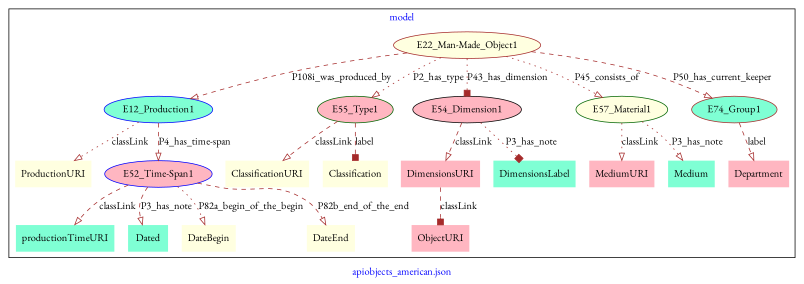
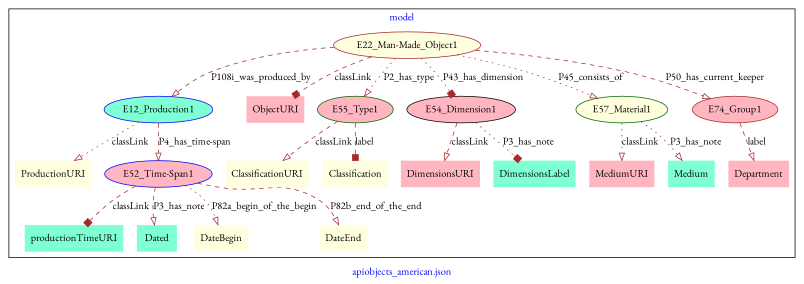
  digraph {
    fontcolor=blue
    fontname="EB Garamond"
    label="apiobjects_american.json"
    remincross=true
    node [color=blue fillcolor=lightpink fontname="EB Garamond" style=filled shape=plaintext]
    edge [arrowhead=onormal color=brown fontcolor=black fontname="EB Garamond" style=dashed]
    n1 [fillcolor=aquamarine label=E12_Production1 shape=""]
    n2 [color=brown fillcolor=lightyellow label=ProductionURI]
    n3 [label="E52_Time-Span1" shape=""]
    n4 [color=brown fillcolor=lightyellow label="E22_Man-Made_Object1" shape=""]
    n5 [label=ObjectURI]
    n6 [color=darkgreen label=E55_Type1 shape=""]
    n7 [color=black label=E54_Dimension1 shape=""]
    n8 [color=darkgreen fillcolor=lightyellow label=E57_Material1 shape=""]
-   n9 [color=brown fillcolor=aquamarine label=E74_Group1 shape=""]
+   n9 [color=brown label=E74_Group1 shape=""]
    n10 [color=brown fillcolor=aquamarine label=productionTimeURI]
    n11 [color=darkgreen fillcolor=aquamarine label=Dated]
    n12 [color=black fillcolor=lightyellow label=DateBegin]
    n13 [fillcolor=lightyellow label=DateEnd]
    n14 [color=darkgreen label=DimensionsURI]
    n15 [fillcolor=aquamarine label=DimensionsLabel]
    n16 [fillcolor=lightyellow label=ClassificationURI]
    n17 [color=darkgreen fillcolor=lightyellow label=Classification]
    n18 [color=brown label=MediumURI]
    n19 [color=darkgreen fillcolor=aquamarine label=Medium]
    n20 [color=black label=Department]
    subgraph cluster_1 {
      label=model
      n1
      n2
      n3
      n4
      n5
      n6
      n7
      n8
      n9
      n10
      n11
      n12
      n13
      n14
      n15
      n16
      n17
      n18
      n19
      n20
    }
    n1 -> n2 [label=classLink style=dotted]
    n1 -> n3 [label="P4_has_time-span"]
-   n3 -> n10 [label=classLink]
+   n3 -> n10 [arrowhead=box label=classLink]
    n3 -> n11 [label=P3_has_note]
    n3 -> n12 [label=P82a_begin_of_the_begin style=dotted]
    n3 -> n13 [label=P82b_end_of_the_end]
    n4 -> n1 [label=P108i_was_produced_by]
-   n14 -> n5 [arrowhead=box label=classLink]
+   n4 -> n5 [arrowhead=box label=classLink]
    n4 -> n6 [label=P2_has_type style=dotted]
    n4 -> n7 [arrowhead=box label=P43_has_dimension style=dotted]
    n4 -> n8 [label=P45_consists_of style=dotted]
    n4 -> n9 [label=P50_has_current_keeper]
    n6 -> n16 [label=classLink]
    n6 -> n17 [arrowhead=box label=label]
    n7 -> n14 [label=classLink]
    n7 -> n15 [arrowhead=box label=P3_has_note style=dotted]
    n8 -> n18 [label=classLink style=dotted]
    n8 -> n19 [label=P3_has_note style=dotted]
    n9 -> n20 [label=label]
  }
